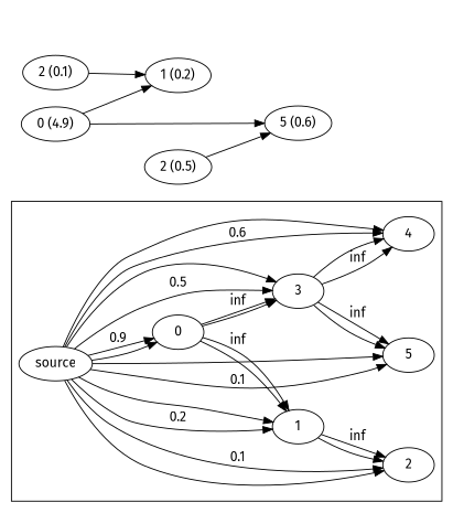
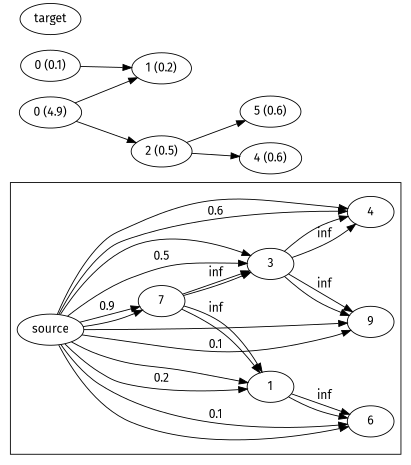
  digraph {
    fontname="Fira Sans"
    rankdir=LR
    node [fontname="Fira Sans"]
    edge [fontname="Fira Sans"]
    source
-   0
+   0 [label=7]
    1
-   2
+   2 [label=6]
    3
    4
-   5
+   5 [label=9]
    n8 [label="0 (4.9)"]
    n9 [label="1 (0.2)"]
    n10 [label="2 (0.5)"]
+   n11 [label="4 (0.6)"]
    n12 [label="5 (0.6)"]
-   n13 [label="2 (0.1)"]
+   n13 [label="0 (0.1)"]
+   target
    subgraph cluster_1 {
      source
      0
      1
      2
      3
      4
      5
    }
    subgraph cluster_2 {
    }
    source -> 0 [label=0.9]
    source -> 0
    source -> 1 [label=0.2]
    source -> 1
    source -> 2 [label=0.1]
    source -> 2
    source -> 3 [label=0.5]
    source -> 3
    source -> 4 [label=0.6]
    source -> 4
    source -> 5 [label=0.1]
    source -> 5
    0 -> 1 [label=inf]
    0 -> 1
    0 -> 3 [label=inf]
    0 -> 3
    1 -> 2 [label=inf]
    1 -> 2
    3 -> 4 [label=inf]
    3 -> 4
    3 -> 5 [label=inf]
    3 -> 5
    n8 -> n9
-   n8 -> n12
+   n8 -> n10
+   n10 -> n11
    n10 -> n12
    n13 -> n9
  }
